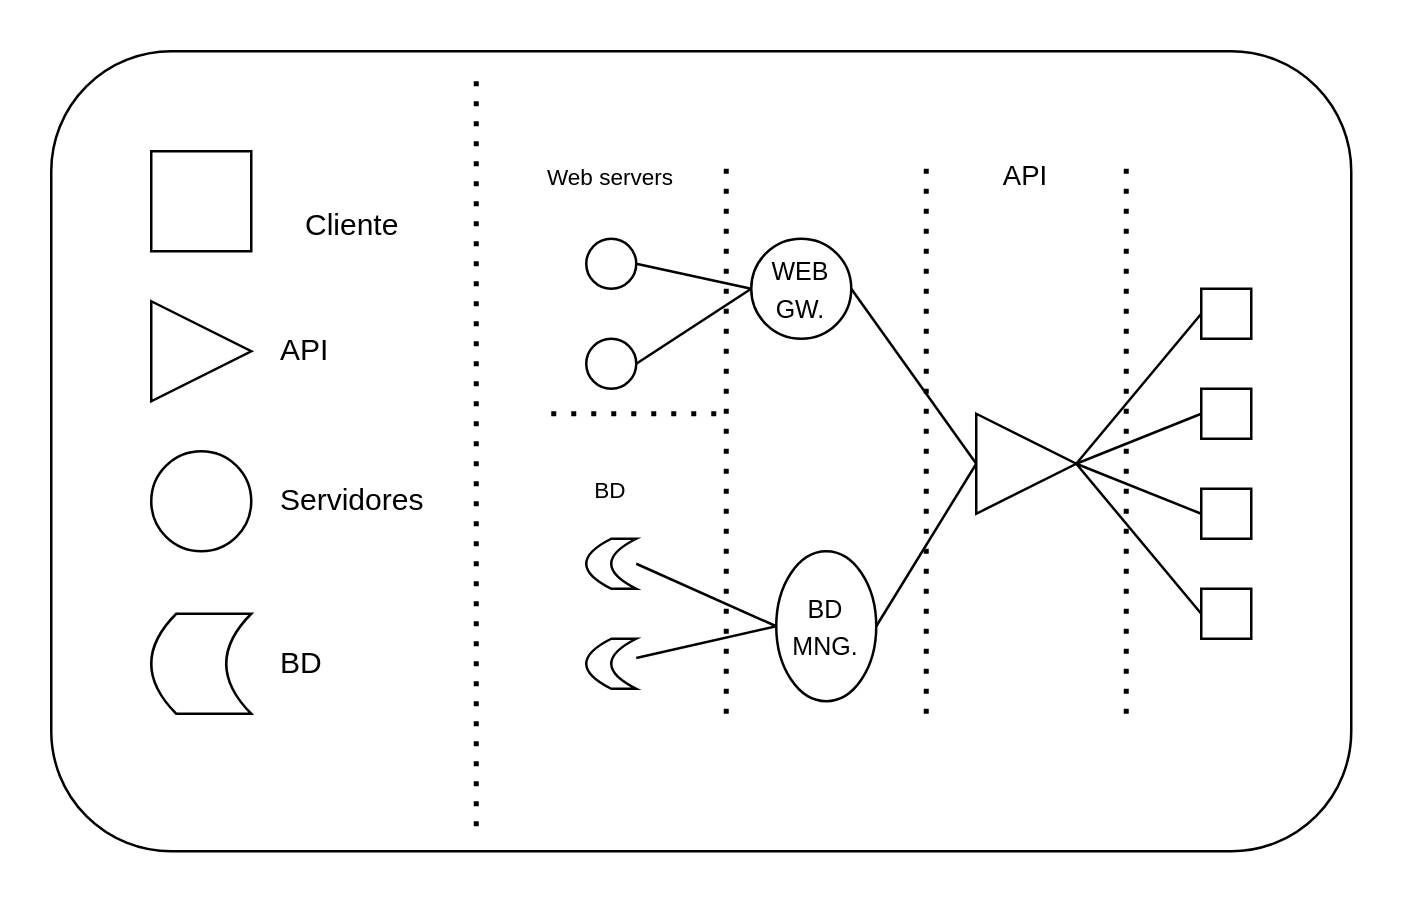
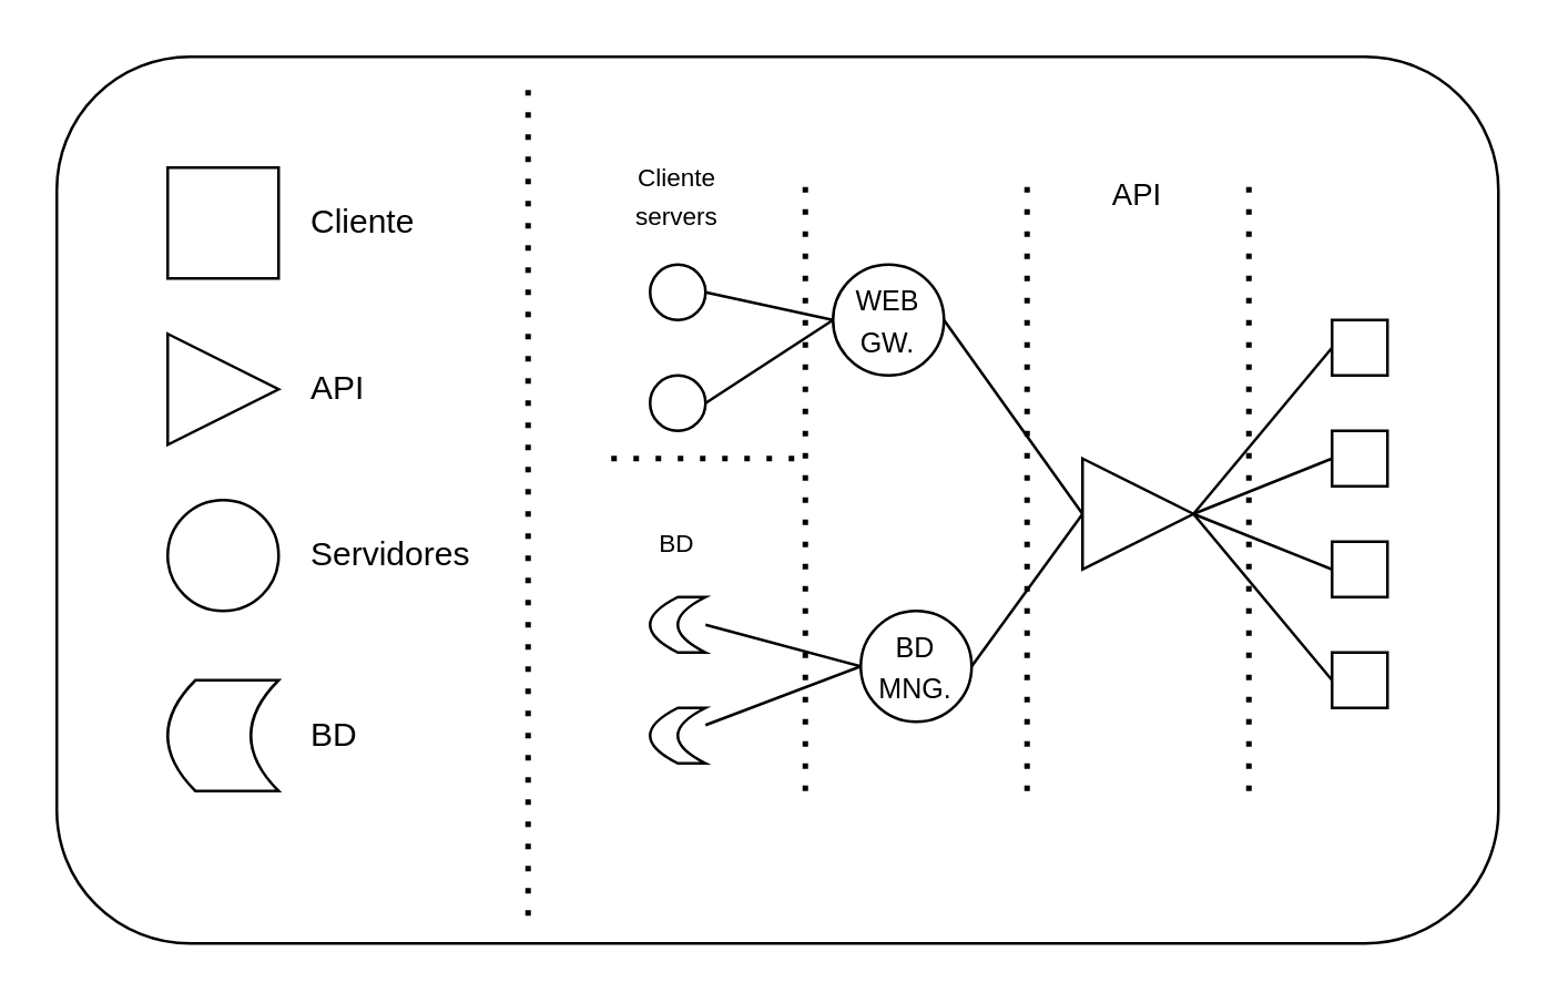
  <mxCell id="0" />
  <mxCell id="1" parent="0" />
  <mxCell id="2" value="" style="rounded=1;whiteSpace=wrap;html=1;fontFamily=Helvetica;fontSize=11;fontColor=default;labelBackgroundColor=default;fillColor=none;" vertex="1" parent="1"><mxGeometry x="20" y="20" width="520" height="320" as="geometry" /></mxCell>
  <mxCell id="3" value="" style="whiteSpace=wrap;html=1;aspect=fixed;" vertex="1" parent="1"><mxGeometry x="60" y="60" width="40" height="40" as="geometry" /></mxCell>
  <mxCell id="4" value="" style="triangle;whiteSpace=wrap;html=1;rotation=0;" vertex="1" parent="1"><mxGeometry x="60" y="120" width="40" height="40" as="geometry" /></mxCell>
  <mxCell id="5" value="" style="ellipse;whiteSpace=wrap;html=1;aspect=fixed;" vertex="1" parent="1"><mxGeometry x="60" y="180" width="40" height="40" as="geometry" /></mxCell>
  <mxCell id="6" value="" style="shape=dataStorage;whiteSpace=wrap;html=1;fixedSize=1;size=10;" vertex="1" parent="1"><mxGeometry x="60" y="245" width="40" height="40" as="geometry" /></mxCell>
- <mxCell id="7" value="Cliente" style="text;html=1;align=left;verticalAlign=middle;whiteSpace=wrap;rounded=0;" vertex="1" parent="1"><mxGeometry x="120" y="75" width="60" height="30" as="geometry" /></mxCell>
+ <mxCell id="7" value="Cliente" style="text;html=1;align=left;verticalAlign=middle;whiteSpace=wrap;rounded=0;" vertex="1" parent="1"><mxGeometry x="110" y="65" width="60" height="30" as="geometry" /></mxCell>
  <mxCell id="8" value="API" style="text;html=1;align=left;verticalAlign=middle;whiteSpace=wrap;rounded=0;" vertex="1" parent="1"><mxGeometry x="110" y="125" width="60" height="30" as="geometry" /></mxCell>
  <mxCell id="9" value="Servidores" style="text;html=1;align=left;verticalAlign=middle;whiteSpace=wrap;rounded=0;" vertex="1" parent="1"><mxGeometry x="110" y="185" width="60" height="30" as="geometry" /></mxCell>
  <mxCell id="10" value="BD" style="text;html=1;align=left;verticalAlign=middle;whiteSpace=wrap;rounded=0;" vertex="1" parent="1"><mxGeometry x="110" y="250" width="60" height="30" as="geometry" /></mxCell>
  <mxCell id="11" value="&lt;font style=&quot;font-size: 10px;&quot;&gt;WEB&lt;/font&gt;&lt;div&gt;&lt;font style=&quot;font-size: 10px;&quot;&gt;GW.&lt;/font&gt;&lt;/div&gt;" style="ellipse;whiteSpace=wrap;html=1;aspect=fixed;" vertex="1" parent="1"><mxGeometry x="300" y="95" width="40" height="40" as="geometry" /></mxCell>
  <mxCell id="12" style="edgeStyle=none;shape=connector;rounded=0;orthogonalLoop=1;jettySize=auto;html=1;exitX=1;exitY=0.5;exitDx=0;exitDy=0;entryX=0;entryY=0.5;entryDx=0;entryDy=0;strokeColor=default;align=center;verticalAlign=middle;fontFamily=Helvetica;fontSize=11;fontColor=default;labelBackgroundColor=default;startFill=0;endArrow=none;" edge="1" parent="1" source="13" target="19"><mxGeometry relative="1" as="geometry" /></mxCell>
- <mxCell id="13" value="&lt;font style=&quot;font-size: 10px;&quot;&gt;BD&lt;br&gt;MNG.&lt;/font&gt;" style="ellipse;whiteSpace=wrap;html=1;aspect=fixed;" vertex="1" parent="1"><mxGeometry x="310" y="220" width="40" height="60" as="geometry" /></mxCell>
+ <mxCell id="13" value="&lt;font style=&quot;font-size: 10px;&quot;&gt;BD&lt;br&gt;MNG.&lt;/font&gt;" style="ellipse;whiteSpace=wrap;html=1;aspect=fixed;" vertex="1" parent="1"><mxGeometry x="310" y="220" width="40" height="40" as="geometry" /></mxCell>
  <mxCell id="14" style="rounded=0;orthogonalLoop=1;jettySize=auto;html=1;entryX=1;entryY=0.5;entryDx=0;entryDy=0;endArrow=none;startFill=0;exitX=0;exitY=0.5;exitDx=0;exitDy=0;" edge="1" parent="1" source="19" target="11"><mxGeometry relative="1" as="geometry" /></mxCell>
  <mxCell id="15" style="edgeStyle=none;shape=connector;rounded=0;orthogonalLoop=1;jettySize=auto;html=1;exitX=1;exitY=0.5;exitDx=0;exitDy=0;entryX=0;entryY=0.5;entryDx=0;entryDy=0;strokeColor=default;align=center;verticalAlign=middle;fontFamily=Helvetica;fontSize=11;fontColor=default;labelBackgroundColor=default;startFill=0;endArrow=none;" edge="1" parent="1" source="19" target="25"><mxGeometry relative="1" as="geometry" /></mxCell>
  <mxCell id="16" style="edgeStyle=none;shape=connector;rounded=0;orthogonalLoop=1;jettySize=auto;html=1;exitX=1;exitY=0.5;exitDx=0;exitDy=0;entryX=0;entryY=0.5;entryDx=0;entryDy=0;strokeColor=default;align=center;verticalAlign=middle;fontFamily=Helvetica;fontSize=11;fontColor=default;labelBackgroundColor=default;startFill=0;endArrow=none;" edge="1" parent="1" source="19" target="22"><mxGeometry relative="1" as="geometry" /></mxCell>
  <mxCell id="17" style="edgeStyle=none;shape=connector;rounded=0;orthogonalLoop=1;jettySize=auto;html=1;exitX=1;exitY=0.5;exitDx=0;exitDy=0;entryX=0;entryY=0.5;entryDx=0;entryDy=0;strokeColor=default;align=center;verticalAlign=middle;fontFamily=Helvetica;fontSize=11;fontColor=default;labelBackgroundColor=default;startFill=0;endArrow=none;" edge="1" parent="1" source="19" target="23"><mxGeometry relative="1" as="geometry" /></mxCell>
  <mxCell id="18" style="edgeStyle=none;shape=connector;rounded=0;orthogonalLoop=1;jettySize=auto;html=1;exitX=1;exitY=0.5;exitDx=0;exitDy=0;entryX=0;entryY=0.5;entryDx=0;entryDy=0;strokeColor=default;align=center;verticalAlign=middle;fontFamily=Helvetica;fontSize=11;fontColor=default;labelBackgroundColor=default;startFill=0;endArrow=none;" edge="1" parent="1" source="19" target="24"><mxGeometry relative="1" as="geometry" /></mxCell>
  <mxCell id="19" value="" style="triangle;whiteSpace=wrap;html=1;rotation=0;" vertex="1" parent="1"><mxGeometry x="390" y="165" width="40" height="40" as="geometry" /></mxCell>
  <mxCell id="20" value="API" style="text;html=1;align=center;verticalAlign=middle;whiteSpace=wrap;rounded=0;fontFamily=Helvetica;fontSize=11;fontColor=default;labelBackgroundColor=default;" vertex="1" parent="1"><mxGeometry x="390" y="55" width="40" height="30" as="geometry" /></mxCell>
  <mxCell id="21" value="" style="endArrow=none;dashed=1;html=1;dashPattern=1 3;strokeWidth=2;rounded=0;strokeColor=default;align=center;verticalAlign=middle;fontFamily=Helvetica;fontSize=11;fontColor=default;labelBackgroundColor=default;" edge="1" parent="1"><mxGeometry width="50" height="50" relative="1" as="geometry"><mxPoint x="370" y="285" as="sourcePoint" /><mxPoint x="370" y="65" as="targetPoint" /></mxGeometry></mxCell>
  <mxCell id="22" value="" style="whiteSpace=wrap;html=1;aspect=fixed;" vertex="1" parent="1"><mxGeometry x="480" y="155" width="20" height="20" as="geometry" /></mxCell>
  <mxCell id="23" value="" style="whiteSpace=wrap;html=1;aspect=fixed;" vertex="1" parent="1"><mxGeometry x="480" y="195" width="20" height="20" as="geometry" /></mxCell>
  <mxCell id="24" value="" style="whiteSpace=wrap;html=1;aspect=fixed;" vertex="1" parent="1"><mxGeometry x="480" y="235" width="20" height="20" as="geometry" /></mxCell>
  <mxCell id="25" value="" style="whiteSpace=wrap;html=1;aspect=fixed;" vertex="1" parent="1"><mxGeometry x="480" y="115" width="20" height="20" as="geometry" /></mxCell>
  <mxCell id="26" value="" style="endArrow=none;dashed=1;html=1;dashPattern=1 3;strokeWidth=2;rounded=0;strokeColor=default;align=center;verticalAlign=middle;fontFamily=Helvetica;fontSize=11;fontColor=default;labelBackgroundColor=default;" edge="1" parent="1"><mxGeometry width="50" height="50" relative="1" as="geometry"><mxPoint x="450" y="285" as="sourcePoint" /><mxPoint x="450" y="65" as="targetPoint" /></mxGeometry></mxCell>
  <mxCell id="27" value="" style="endArrow=none;dashed=1;html=1;dashPattern=1 3;strokeWidth=2;rounded=0;strokeColor=default;align=center;verticalAlign=middle;fontFamily=Helvetica;fontSize=11;fontColor=default;labelBackgroundColor=default;" edge="1" parent="1"><mxGeometry width="50" height="50" relative="1" as="geometry"><mxPoint x="290" y="285" as="sourcePoint" /><mxPoint x="290" y="65" as="targetPoint" /></mxGeometry></mxCell>
  <mxCell id="28" style="edgeStyle=none;shape=connector;rounded=0;orthogonalLoop=1;jettySize=auto;html=1;exitX=1;exitY=0.5;exitDx=0;exitDy=0;strokeColor=default;align=center;verticalAlign=middle;fontFamily=Helvetica;fontSize=11;fontColor=default;labelBackgroundColor=default;startFill=0;endArrow=none;entryX=0;entryY=0.5;entryDx=0;entryDy=0;" edge="1" parent="1" source="29" target="11"><mxGeometry relative="1" as="geometry"><mxPoint x="310" y="145" as="targetPoint" /></mxGeometry></mxCell>
  <mxCell id="29" value="" style="ellipse;whiteSpace=wrap;html=1;aspect=fixed;" vertex="1" parent="1"><mxGeometry x="234" y="135" width="20" height="20" as="geometry" /></mxCell>
  <mxCell id="30" style="edgeStyle=none;shape=connector;rounded=0;orthogonalLoop=1;jettySize=auto;html=1;exitX=1;exitY=0.5;exitDx=0;exitDy=0;entryX=0;entryY=0.5;entryDx=0;entryDy=0;strokeColor=default;align=center;verticalAlign=middle;fontFamily=Helvetica;fontSize=11;fontColor=default;labelBackgroundColor=default;startFill=0;endArrow=none;" edge="1" parent="1" source="31" target="11"><mxGeometry relative="1" as="geometry" /></mxCell>
  <mxCell id="31" value="" style="ellipse;whiteSpace=wrap;html=1;aspect=fixed;" vertex="1" parent="1"><mxGeometry x="234" y="95" width="20" height="20" as="geometry" /></mxCell>
  <mxCell id="32" style="edgeStyle=none;shape=connector;rounded=0;orthogonalLoop=1;jettySize=auto;html=1;exitX=1;exitY=0.5;exitDx=0;exitDy=0;entryX=0;entryY=0.5;entryDx=0;entryDy=0;strokeColor=default;align=center;verticalAlign=middle;fontFamily=Helvetica;fontSize=11;fontColor=default;labelBackgroundColor=default;startFill=0;endArrow=none;" edge="1" parent="1" source="33" target="13"><mxGeometry relative="1" as="geometry" /></mxCell>
  <mxCell id="33" value="" style="shape=dataStorage;whiteSpace=wrap;html=1;fixedSize=1;size=10;" vertex="1" parent="1"><mxGeometry x="234" y="215" width="20" height="20" as="geometry" /></mxCell>
  <mxCell id="34" style="edgeStyle=none;shape=connector;rounded=0;orthogonalLoop=1;jettySize=auto;html=1;entryX=0;entryY=0.5;entryDx=0;entryDy=0;strokeColor=default;align=center;verticalAlign=middle;fontFamily=Helvetica;fontSize=11;fontColor=default;labelBackgroundColor=default;startFill=0;endArrow=none;" edge="1" parent="1" source="35" target="13"><mxGeometry relative="1" as="geometry" /></mxCell>
  <mxCell id="35" value="" style="shape=dataStorage;whiteSpace=wrap;html=1;fixedSize=1;size=10;" vertex="1" parent="1"><mxGeometry x="234" y="255" width="20" height="20" as="geometry" /></mxCell>
- <mxCell id="36" value="&lt;font style=&quot;font-size: 9px;&quot;&gt;Web servers&lt;/font&gt;" style="text;html=1;align=center;verticalAlign=middle;whiteSpace=wrap;rounded=0;fontFamily=Helvetica;fontSize=11;fontColor=default;labelBackgroundColor=default;" vertex="1" parent="1"><mxGeometry x="214" y="55" width="60" height="30" as="geometry" /></mxCell>
+ <mxCell id="36" value="&lt;font style=&quot;font-size: 9px;&quot;&gt;Cliente servers&lt;/font&gt;" style="text;html=1;align=center;verticalAlign=middle;whiteSpace=wrap;rounded=0;fontFamily=Helvetica;fontSize=11;fontColor=default;labelBackgroundColor=default;" vertex="1" parent="1"><mxGeometry x="214" y="55" width="60" height="30" as="geometry" /></mxCell>
  <mxCell id="37" value="" style="endArrow=none;dashed=1;html=1;dashPattern=1 3;strokeWidth=2;rounded=0;strokeColor=default;align=center;verticalAlign=middle;fontFamily=Helvetica;fontSize=11;fontColor=default;labelBackgroundColor=default;" edge="1" parent="1"><mxGeometry width="50" height="50" relative="1" as="geometry"><mxPoint x="220" y="165" as="sourcePoint" /><mxPoint x="290" y="165" as="targetPoint" /></mxGeometry></mxCell>
  <mxCell id="38" value="" style="endArrow=none;dashed=1;html=1;dashPattern=1 3;strokeWidth=2;rounded=0;strokeColor=default;align=center;verticalAlign=middle;fontFamily=Helvetica;fontSize=11;fontColor=default;labelBackgroundColor=default;" edge="1" parent="1"><mxGeometry width="50" height="50" relative="1" as="geometry"><mxPoint x="190" y="330" as="sourcePoint" /><mxPoint x="190" y="30" as="targetPoint" /></mxGeometry></mxCell>
  <mxCell id="39" value="&lt;font style=&quot;font-size: 9px;&quot;&gt;BD&lt;/font&gt;" style="text;html=1;align=center;verticalAlign=middle;whiteSpace=wrap;rounded=0;fontFamily=Helvetica;fontSize=11;fontColor=default;labelBackgroundColor=default;" vertex="1" parent="1"><mxGeometry x="214" y="180" width="60" height="30" as="geometry" /></mxCell>
